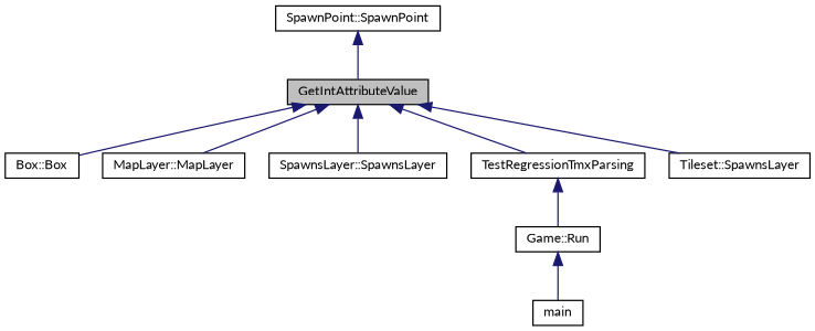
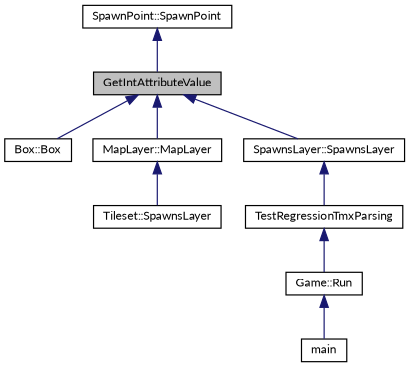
  digraph {
    fontname=Lato
    rankdir=TB
    node [color=black fontname=Lato fontsize=10 shape=record]
    edge [color=midnightblue dir=back fontname=Lato fontsize=10 labelfontname=Helvetica labelfontsize=10 style=solid]
    n1 [fillcolor=grey75 fontcolor=black height=0.2 label=GetIntAttributeValue style=filled width=0.4]
    n2 [height=0.2 label="Box::Box" width=0.4]
    n3 [height=0.2 label="MapLayer::MapLayer" width=0.4]
    n4 [height=0.2 label="SpawnsLayer::SpawnsLayer" width=0.4]
    n5 [height=0.2 label=TestRegressionTmxParsing width=0.4]
    n6 [height=0.2 label="Tileset::SpawnsLayer" width=0.4]
    n7 [height=0.2 label="SpawnPoint::SpawnPoint" width=0.4]
    n8 [height=0.2 label="Game::Run" width=0.4]
    n9 [height=0.2 label=main width=0.4]
    n1 -> n2
    n1 -> n3
    n1 -> n4
-   n1 -> n5
-   n1 -> n6
+   n4 -> n5
+   n3 -> n6
    n5 -> n8
    n7 -> n1
    n8 -> n9
  }
